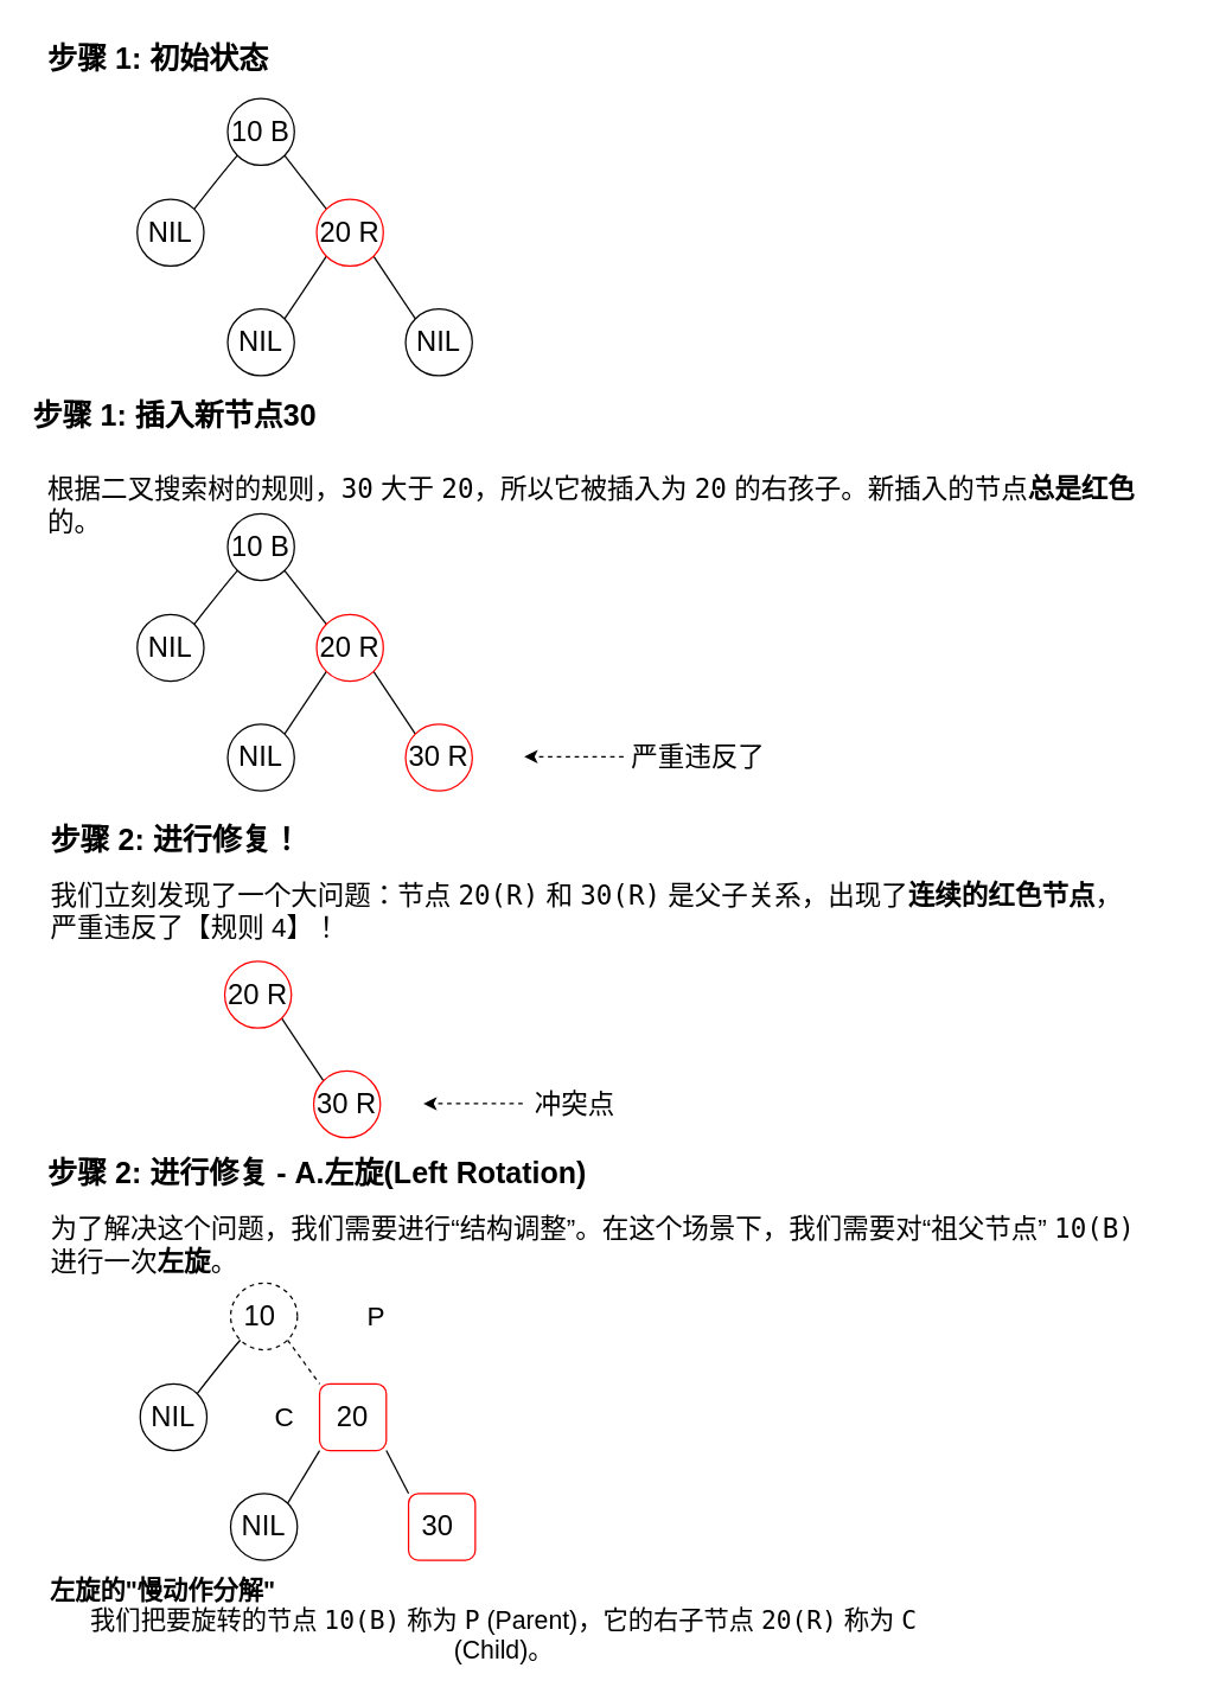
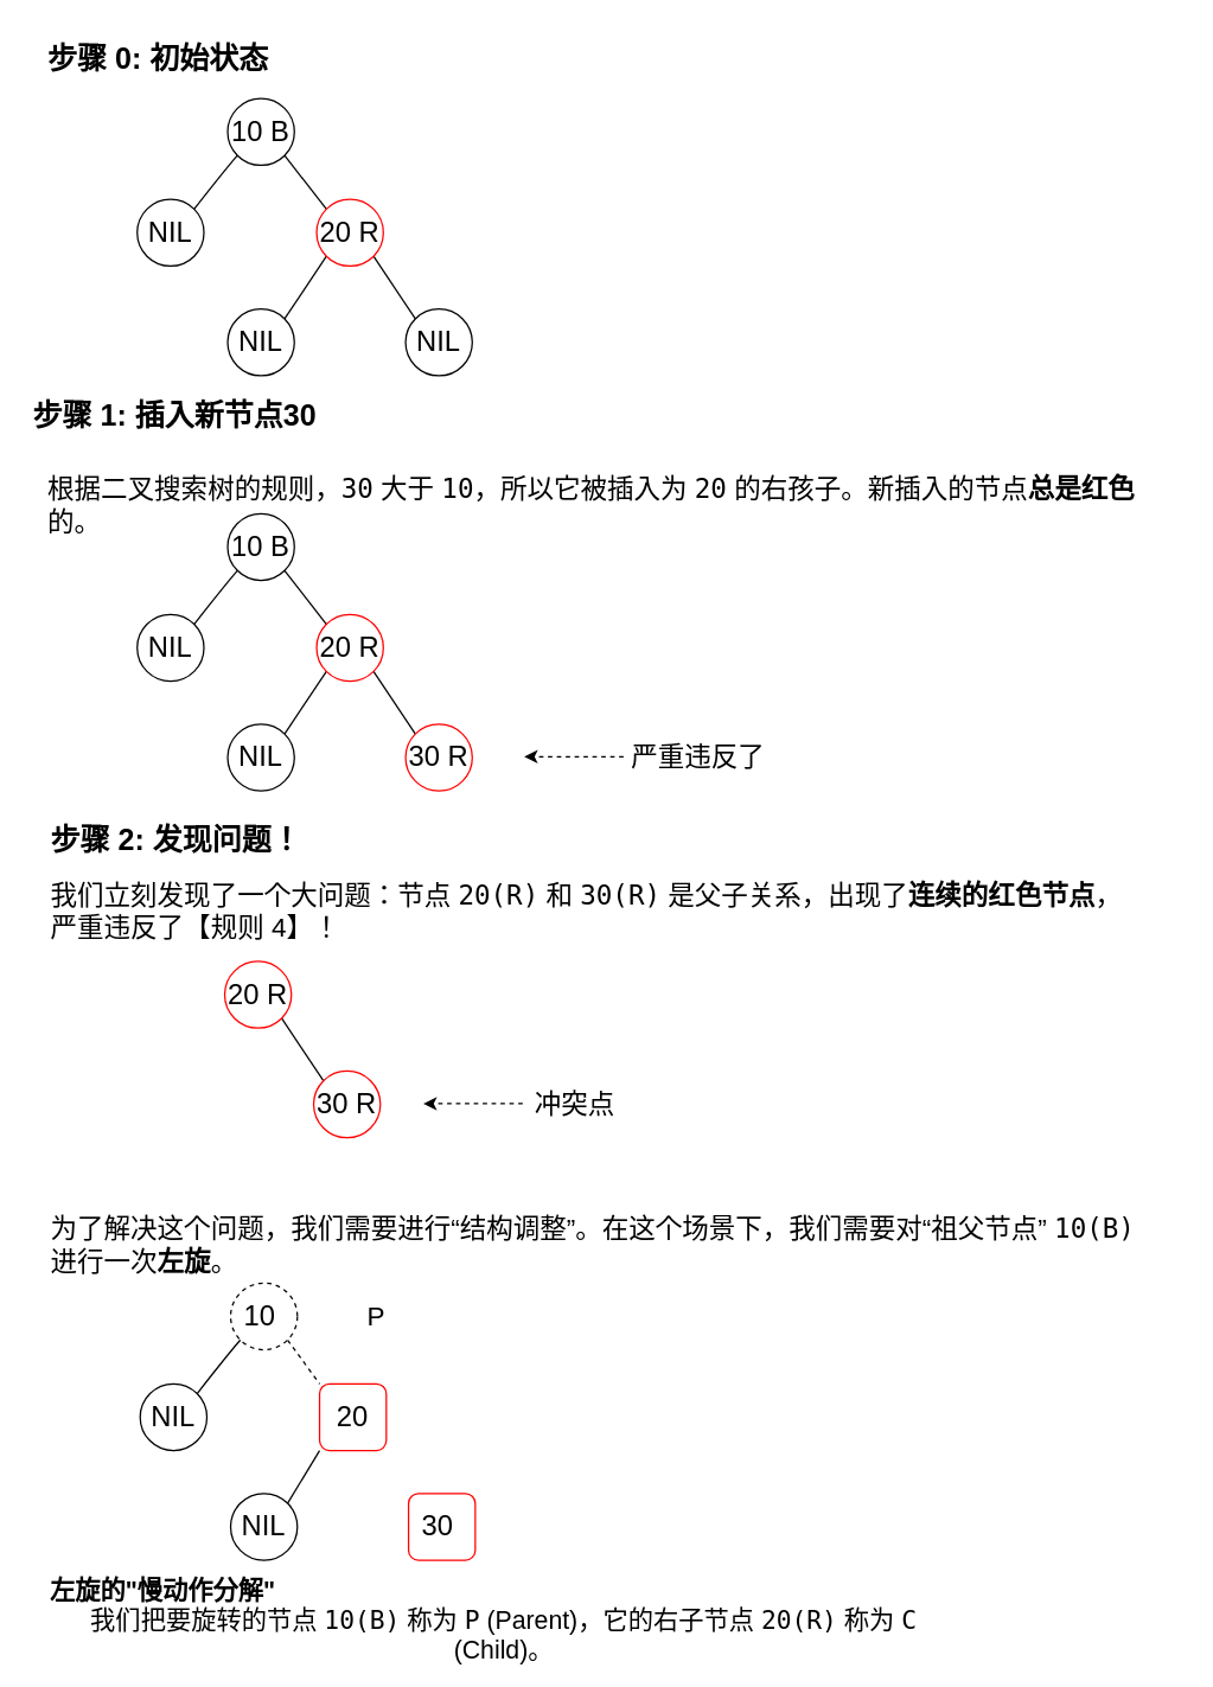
  <mxCell id="0" />
  <mxCell id="1" parent="0" />
  <mxCell id="2" style="rounded=0;orthogonalLoop=1;jettySize=auto;html=1;exitX=0;exitY=1;exitDx=0;exitDy=0;entryX=1;entryY=0;entryDx=0;entryDy=0;curved=1;strokeColor=default;fillColor=default;endArrow=none;endFill=0;" parent="1" source="4" target="5" edge="1"><mxGeometry relative="1" as="geometry"><Array as="points"><mxPoint x="152" y="113" /></Array></mxGeometry></mxCell>
  <mxCell id="3" style="rounded=0;orthogonalLoop=1;jettySize=auto;html=1;exitX=1;exitY=1;exitDx=0;exitDy=0;entryX=0;entryY=0;entryDx=0;entryDy=0;endArrow=none;endFill=0;" parent="1" source="4" target="8" edge="1"><mxGeometry relative="1" as="geometry" /></mxCell>
  <mxCell id="4" value="10 B" style="ellipse;whiteSpace=wrap;html=1;aspect=fixed;fontSize=19;" parent="1" vertex="1"><mxGeometry x="153" y="66" width="45" height="45" as="geometry" /></mxCell>
  <mxCell id="5" value="NIL" style="ellipse;whiteSpace=wrap;html=1;aspect=fixed;fontSize=19;strokeColor=light-dark(#000000,#EDEDED);" parent="1" vertex="1"><mxGeometry x="92" y="134" width="45" height="45" as="geometry" /></mxCell>
  <mxCell id="6" style="rounded=0;orthogonalLoop=1;jettySize=auto;html=1;exitX=0;exitY=1;exitDx=0;exitDy=0;entryX=1;entryY=0;entryDx=0;entryDy=0;endArrow=none;endFill=0;" parent="1" source="8" target="11" edge="1"><mxGeometry relative="1" as="geometry" /></mxCell>
  <mxCell id="7" style="rounded=0;orthogonalLoop=1;jettySize=auto;html=1;exitX=1;exitY=1;exitDx=0;exitDy=0;entryX=0;entryY=0;entryDx=0;entryDy=0;endArrow=none;endFill=0;" parent="1" source="8" target="10" edge="1"><mxGeometry relative="1" as="geometry" /></mxCell>
  <mxCell id="8" value="20 R" style="ellipse;whiteSpace=wrap;html=1;aspect=fixed;fontSize=19;strokeColor=light-dark(#ff0000, #ededed);" parent="1" vertex="1"><mxGeometry x="213" y="134" width="45" height="45" as="geometry" /></mxCell>
- <mxCell id="9" value="步骤 1: 初始状态" style="text;whiteSpace=wrap;html=1;fontSize=20;fontStyle=1" parent="1" vertex="1"><mxGeometry x="30" y="20" width="244" height="36" as="geometry" /></mxCell>
+ <mxCell id="9" value="步骤 0: 初始状态" style="text;whiteSpace=wrap;html=1;fontSize=20;fontStyle=1" parent="1" vertex="1"><mxGeometry x="30" y="20" width="244" height="36" as="geometry" /></mxCell>
  <mxCell id="10" value="NIL" style="ellipse;whiteSpace=wrap;html=1;aspect=fixed;fontSize=19;strokeColor=light-dark(#000000,#EDEDED);" parent="1" vertex="1"><mxGeometry x="273" y="208" width="45" height="45" as="geometry" /></mxCell>
  <mxCell id="11" value="NIL" style="ellipse;whiteSpace=wrap;html=1;aspect=fixed;fontSize=19;strokeColor=light-dark(#000000,#EDEDED);" parent="1" vertex="1"><mxGeometry x="153" y="208" width="45" height="45" as="geometry" /></mxCell>
  <mxCell id="12" value="步骤 1: 插入新节点30" style="text;whiteSpace=wrap;html=1;fontSize=20;fontStyle=1" parent="1" vertex="1"><mxGeometry x="20" y="261" width="244" height="36" as="geometry" /></mxCell>
- <mxCell id="13" value="根据二叉搜索树的规则，&lt;code&gt;30&lt;/code&gt; 大于 &lt;code&gt;20&lt;/code&gt;，所以它被插入为 &lt;code&gt;20&lt;/code&gt; 的右孩子。新插入的节点&lt;b&gt;总是红色&lt;/b&gt;的。" style="text;whiteSpace=wrap;html=1;fontSize=18;" parent="1" vertex="1"><mxGeometry x="30" y="312" width="766" height="36" as="geometry" /></mxCell>
+ <mxCell id="13" value="根据二叉搜索树的规则，&lt;code&gt;30&lt;/code&gt; 大于 &lt;code&gt;10&lt;/code&gt;，所以它被插入为 &lt;code&gt;20&lt;/code&gt; 的右孩子。新插入的节点&lt;b&gt;总是红色&lt;/b&gt;的。" style="text;whiteSpace=wrap;html=1;fontSize=18;" parent="1" vertex="1"><mxGeometry x="30" y="312" width="766" height="36" as="geometry" /></mxCell>
  <mxCell id="14" style="rounded=0;orthogonalLoop=1;jettySize=auto;html=1;exitX=0;exitY=1;exitDx=0;exitDy=0;entryX=1;entryY=0;entryDx=0;entryDy=0;curved=1;strokeColor=default;fillColor=default;endArrow=none;endFill=0;" parent="1" source="16" target="17" edge="1"><mxGeometry relative="1" as="geometry"><Array as="points"><mxPoint x="152" y="393" /></Array></mxGeometry></mxCell>
  <mxCell id="15" style="rounded=0;orthogonalLoop=1;jettySize=auto;html=1;exitX=1;exitY=1;exitDx=0;exitDy=0;entryX=0;entryY=0;entryDx=0;entryDy=0;endArrow=none;endFill=0;" parent="1" source="16" target="20" edge="1"><mxGeometry relative="1" as="geometry" /></mxCell>
  <mxCell id="16" value="10 B" style="ellipse;whiteSpace=wrap;html=1;aspect=fixed;fontSize=19;" parent="1" vertex="1"><mxGeometry x="153" y="346" width="45" height="45" as="geometry" /></mxCell>
  <mxCell id="17" value="NIL" style="ellipse;whiteSpace=wrap;html=1;aspect=fixed;fontSize=19;strokeColor=light-dark(#000000,#EDEDED);" parent="1" vertex="1"><mxGeometry x="92" y="414" width="45" height="45" as="geometry" /></mxCell>
  <mxCell id="18" style="rounded=0;orthogonalLoop=1;jettySize=auto;html=1;exitX=0;exitY=1;exitDx=0;exitDy=0;entryX=1;entryY=0;entryDx=0;entryDy=0;endArrow=none;endFill=0;" parent="1" source="20" target="22" edge="1"><mxGeometry relative="1" as="geometry" /></mxCell>
  <mxCell id="19" style="rounded=0;orthogonalLoop=1;jettySize=auto;html=1;exitX=1;exitY=1;exitDx=0;exitDy=0;entryX=0;entryY=0;entryDx=0;entryDy=0;endArrow=none;endFill=0;" parent="1" source="20" target="21" edge="1"><mxGeometry relative="1" as="geometry" /></mxCell>
  <mxCell id="20" value="20 R" style="ellipse;whiteSpace=wrap;html=1;aspect=fixed;fontSize=19;strokeColor=light-dark(#ff0000, #ededed);" parent="1" vertex="1"><mxGeometry x="213" y="414" width="45" height="45" as="geometry" /></mxCell>
  <mxCell id="21" value="30 R" style="ellipse;whiteSpace=wrap;html=1;aspect=fixed;fontSize=19;strokeColor=light-dark(#ff0000, #EDEDED);" parent="1" vertex="1"><mxGeometry x="273" y="488" width="45" height="45" as="geometry" /></mxCell>
  <mxCell id="22" value="NIL" style="ellipse;whiteSpace=wrap;html=1;aspect=fixed;fontSize=19;strokeColor=light-dark(#000000,#EDEDED);" parent="1" vertex="1"><mxGeometry x="153" y="488" width="45" height="45" as="geometry" /></mxCell>
  <mxCell id="23" value="严重违反了" style="text;html=1;align=center;verticalAlign=middle;whiteSpace=wrap;rounded=0;fontSize=18;" parent="1" vertex="1"><mxGeometry x="410" y="495.5" width="121" height="30" as="geometry" /></mxCell>
  <mxCell id="24" value="" style="endArrow=classic;html=1;rounded=0;dashed=1;" parent="1" edge="1"><mxGeometry width="50" height="50" relative="1" as="geometry"><mxPoint x="420" y="510" as="sourcePoint" /><mxPoint x="353" y="510" as="targetPoint" /></mxGeometry></mxCell>
- <mxCell id="25" value="步骤 2: 进行修复！" style="text;whiteSpace=wrap;html=1;fontSize=20;fontStyle=1" parent="1" vertex="1"><mxGeometry x="32" y="547" width="190" height="36" as="geometry" /></mxCell>
+ <mxCell id="25" value="步骤 2: 发现问题！" style="text;whiteSpace=wrap;html=1;fontSize=20;fontStyle=1" parent="1" vertex="1"><mxGeometry x="32" y="547" width="190" height="36" as="geometry" /></mxCell>
  <mxCell id="26" value="我们立刻发现了一个大问题：节点 &lt;code&gt;20(R)&lt;/code&gt; 和 &lt;code&gt;30(R)&lt;/code&gt; 是父子关系，出现了&lt;b&gt;连续的红色节点&lt;/b&gt;，严重违反了【规则 4】！" style="text;whiteSpace=wrap;html=1;fontSize=18;" parent="1" vertex="1"><mxGeometry x="32" y="586" width="741" height="51" as="geometry" /></mxCell>
  <mxCell id="27" style="rounded=0;orthogonalLoop=1;jettySize=auto;html=1;exitX=1;exitY=1;exitDx=0;exitDy=0;entryX=0;entryY=0;entryDx=0;entryDy=0;endArrow=none;endFill=0;" parent="1" source="28" target="29" edge="1"><mxGeometry relative="1" as="geometry" /></mxCell>
  <mxCell id="28" value="20 R" style="ellipse;whiteSpace=wrap;html=1;aspect=fixed;fontSize=19;strokeColor=light-dark(#ff0000, #ededed);" parent="1" vertex="1"><mxGeometry x="151" y="648" width="45" height="45" as="geometry" /></mxCell>
  <mxCell id="29" value="30 R" style="ellipse;whiteSpace=wrap;html=1;aspect=fixed;fontSize=19;strokeColor=light-dark(#ff0000, #EDEDED);" parent="1" vertex="1"><mxGeometry x="211" y="722" width="45" height="45" as="geometry" /></mxCell>
  <mxCell id="30" value="冲突点" style="text;html=1;align=center;verticalAlign=middle;whiteSpace=wrap;rounded=0;fontSize=18;" parent="1" vertex="1"><mxGeometry x="342" y="729.5" width="91" height="30" as="geometry" /></mxCell>
  <mxCell id="31" value="" style="endArrow=classic;html=1;rounded=0;dashed=1;" parent="1" edge="1"><mxGeometry width="50" height="50" relative="1" as="geometry"><mxPoint x="352" y="744" as="sourcePoint" /><mxPoint x="285" y="744" as="targetPoint" /></mxGeometry></mxCell>
- <mxCell id="32" value="步骤 2: 进行修复 - A.左旋(Left Rotation)" style="text;whiteSpace=wrap;html=1;fontSize=20;fontStyle=1" parent="1" vertex="1"><mxGeometry x="30" y="772" width="436" height="36" as="geometry" /></mxCell>
  <mxCell id="33" value="为了解决这个问题，我们需要进行“结构调整”。在这个场景下，我们需要对“祖父节点” &lt;code&gt;10(B)&lt;/code&gt; 进行一次&lt;b&gt;左旋&lt;/b&gt;。" style="text;whiteSpace=wrap;html=1;fontSize=18;" parent="1" vertex="1"><mxGeometry x="32" y="811" width="747" height="51" as="geometry" /></mxCell>
  <mxCell id="34" style="rounded=0;orthogonalLoop=1;jettySize=auto;html=1;exitX=0;exitY=1;exitDx=0;exitDy=0;entryX=1;entryY=0;entryDx=0;entryDy=0;curved=1;strokeColor=default;fillColor=default;endArrow=none;endFill=0;" edge="1" parent="1" source="36" target="37"><mxGeometry relative="1" as="geometry"><Array as="points"><mxPoint x="154" y="912" /></Array></mxGeometry></mxCell>
  <mxCell id="35" style="rounded=0;orthogonalLoop=1;jettySize=auto;html=1;exitX=1;exitY=1;exitDx=0;exitDy=0;entryX=0;entryY=0;entryDx=0;entryDy=0;endArrow=none;endFill=0;dashed=1;" edge="1" parent="1" source="36" target="40"><mxGeometry relative="1" as="geometry" /></mxCell>
  <mxCell id="36" value="10&amp;nbsp;" style="ellipse;whiteSpace=wrap;html=1;aspect=fixed;fontSize=19;dashed=1;" vertex="1" parent="1"><mxGeometry x="155" y="865" width="45" height="45" as="geometry" /></mxCell>
  <mxCell id="37" value="NIL" style="ellipse;whiteSpace=wrap;html=1;aspect=fixed;fontSize=19;strokeColor=light-dark(#000000,#EDEDED);" vertex="1" parent="1"><mxGeometry x="94" y="933" width="45" height="45" as="geometry" /></mxCell>
  <mxCell id="38" style="rounded=0;orthogonalLoop=1;jettySize=auto;html=1;exitX=0;exitY=1;exitDx=0;exitDy=0;entryX=1;entryY=0;entryDx=0;entryDy=0;endArrow=none;endFill=0;" edge="1" parent="1" source="40" target="42"><mxGeometry relative="1" as="geometry" /></mxCell>
- <mxCell id="39" style="rounded=0;orthogonalLoop=1;jettySize=auto;html=1;exitX=1;exitY=1;exitDx=0;exitDy=0;entryX=0;entryY=0;entryDx=0;entryDy=0;endArrow=none;endFill=0;" edge="1" parent="1" source="40" target="41"><mxGeometry relative="1" as="geometry" /></mxCell>
  <mxCell id="40" value="20" style="whiteSpace=wrap;html=1;aspect=fixed;fontSize=19;strokeColor=light-dark(#ff0000, #ededed);rounded=1;" vertex="1" parent="1"><mxGeometry x="215" y="933" width="45" height="45" as="geometry" /></mxCell>
  <mxCell id="41" value="30&amp;nbsp;" style="whiteSpace=wrap;html=1;aspect=fixed;fontSize=19;strokeColor=light-dark(#ff0000, #EDEDED);rounded=1;" vertex="1" parent="1"><mxGeometry x="275" y="1007" width="45" height="45" as="geometry" /></mxCell>
  <mxCell id="42" value="NIL" style="ellipse;whiteSpace=wrap;html=1;aspect=fixed;fontSize=19;strokeColor=light-dark(#000000,#EDEDED);" vertex="1" parent="1"><mxGeometry x="155" y="1007" width="45" height="45" as="geometry" /></mxCell>
  <mxCell id="43" value="P" style="text;html=1;align=center;verticalAlign=middle;whiteSpace=wrap;rounded=0;fontSize=18;" vertex="1" parent="1"><mxGeometry x="234" y="875.5" width="39" height="24" as="geometry" /></mxCell>
- <mxCell id="44" value="C" style="text;html=1;align=center;verticalAlign=middle;whiteSpace=wrap;rounded=0;fontSize=18;" vertex="1" parent="1"><mxGeometry x="172" y="943.5" width="39" height="24" as="geometry" /></mxCell>
  <mxCell id="45" value="左旋的&quot;慢动作分解&quot;" style="text;html=1;align=center;verticalAlign=middle;whiteSpace=wrap;rounded=0;fontSize=17;fontStyle=1" vertex="1" parent="1"><mxGeometry x="30" y="1061" width="159" height="26" as="geometry" /></mxCell>
  <mxCell id="46" value="我们把要旋转的节点 &lt;code&gt;10(B)&lt;/code&gt; 称为 &lt;code&gt;P&lt;/code&gt; (Parent)，它的右子节点 &lt;code&gt;20(R)&lt;/code&gt; 称为 &lt;code&gt;C&lt;/code&gt; (Child)。" style="text;html=1;align=center;verticalAlign=middle;whiteSpace=wrap;rounded=0;fontSize=17;" vertex="1" parent="1"><mxGeometry x="30" y="1090" width="619" height="26" as="geometry" /></mxCell>
